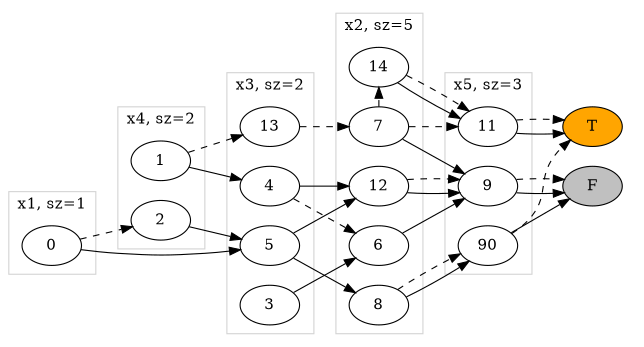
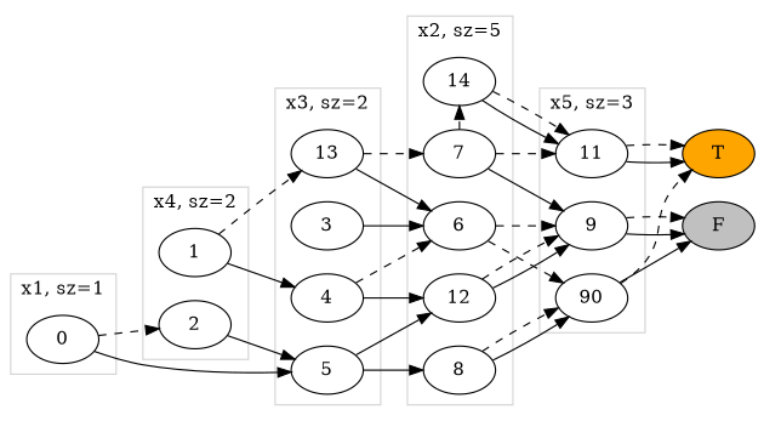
  digraph {
    rankdir=LR
    2
    1
    0
    3
    4
    5
    13
    6
    7
    8
    12
    14
    9
    n14 [label=90]
    11
    n16 [fillcolor=orange label=T style=filled]
    n17 [fillcolor=gray label=F style=filled]
    subgraph cluster_1 {
      color=lightgrey
      label="x4, sz=2"
      subgraph sub_2 {
        color=lightgrey
        label="x4, sz=2"
        rank=same
        2
        1
      }
    }
    subgraph cluster_3 {
      color=lightgrey
      label="x1, sz=1"
      0
    }
    subgraph cluster_4 {
      color=lightgrey
      label="x3, sz=2"
      subgraph sub_5 {
        color=lightgrey
        label="x3, sz=4"
        rank=same
        3
        4
        5
        13
      }
    }
    subgraph cluster_6 {
      color=lightgrey
      label="x2, sz=5"
      subgraph sub_7 {
        color=lightgrey
        label="x2, sz=5"
        rank=same
        6
        7
        8
        12
        14
      }
    }
    subgraph cluster_8 {
      color=lightgrey
      label="x5, sz=3"
      subgraph sub_9 {
        color=lightgrey
        label="x5, sz=3"
        rank=same
        9
        n14
        11
      }
    }
    subgraph cluster_10 {
      color=white
      subgraph sub_11 {
        color=white
        rank=same
        n16
        n17
      }
    }
    2 -> 1 [style=invis]
    2 -> 5
    1 -> 4
    1 -> 13 [style=dashed]
    0 -> 2 [style=dashed]
    0 -> 5
    3 -> 4 [style=invis]
    3 -> 6
    4 -> 5 [style=invis]
    4 -> 6 [style=dashed]
    4 -> 12
    5 -> 13 [style=invis]
    5 -> 8 [style=solid]
    5 -> 12
+   13 -> 6
    13 -> 7 [style=dashed]
    6 -> 7 [style=invis]
-   6 -> 9
+   6 -> 9 [style=dashed]
+   6 -> n14 [style=dashed]
    7 -> 8 [style=invis]
    7 -> 14 [style=dashed]
    7 -> 9
    7 -> 11 [style=dashed]
    8 -> 12 [style=invis]
    8 -> n14
    8 -> n14 [style=dashed]
    12 -> 14 [style=invis]
    12 -> 9
    12 -> 9 [style=dashed]
    14 -> 11
    14 -> 11 [style=dashed]
    9 -> n14 [style=invis]
    9 -> n17
    9 -> n17 [style=dashed]
    n14 -> 11 [style=invis]
    n14 -> n16 [style=dashed]
    n14 -> n17
    11 -> n16
    11 -> n16 [style=dashed]
    n16 -> n17 [style=invis]
  }
